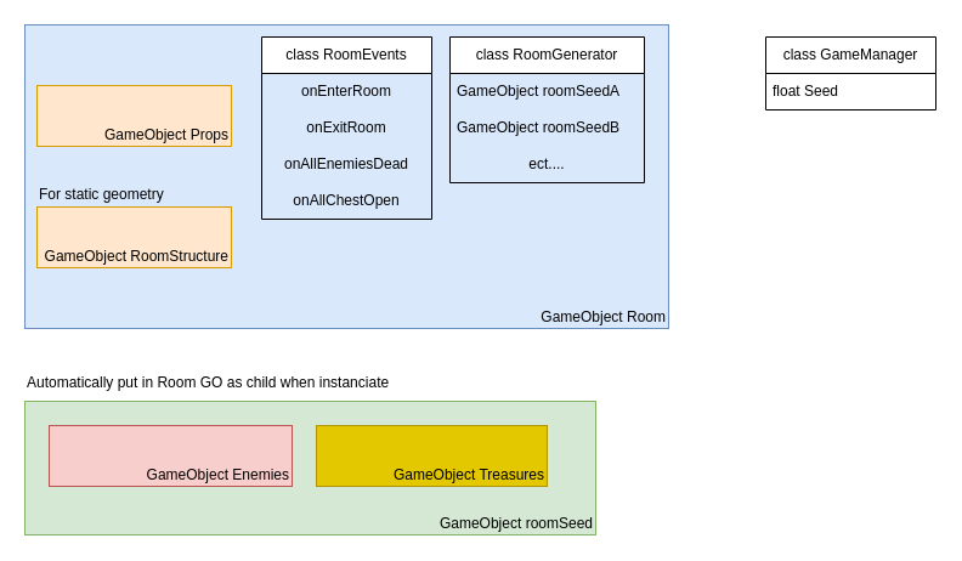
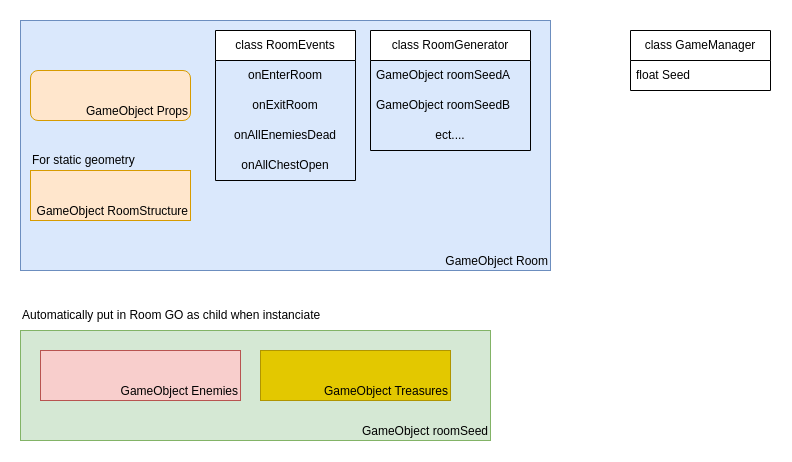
  <mxCell id="0" />
  <mxCell id="1" parent="0" />
  <mxCell id="2" value="GameObject Room" style="rounded=0;whiteSpace=wrap;html=1;fillColor=#dae8fc;strokeColor=#6c8ebf;align=right;verticalAlign=bottom;" parent="1" vertex="1"><mxGeometry x="20" y="20" width="530" height="250" as="geometry" /></mxCell>
  <mxCell id="3" value="class RoomGenerator" style="swimlane;fontStyle=0;childLayout=stackLayout;horizontal=1;startSize=30;horizontalStack=0;resizeParent=1;resizeParentMax=0;resizeLast=0;collapsible=1;marginBottom=0;whiteSpace=wrap;html=1;gradientColor=none;" parent="1" vertex="1"><mxGeometry x="370" y="30" width="160" height="120" as="geometry" /></mxCell>
  <mxCell id="4" value="GameObject roomSeedA" style="text;strokeColor=none;fillColor=none;align=left;verticalAlign=middle;spacingLeft=4;spacingRight=4;overflow=hidden;points=[[0,0.5],[1,0.5]];portConstraint=eastwest;rotatable=0;whiteSpace=wrap;html=1;" parent="3" vertex="1"><mxGeometry y="30" width="160" height="30" as="geometry" /></mxCell>
  <mxCell id="5" value="GameObject&amp;nbsp;roomSeedB" style="text;align=left;verticalAlign=middle;spacingLeft=4;spacingRight=4;overflow=hidden;points=[[0,0.5],[1,0.5]];portConstraint=eastwest;rotatable=0;whiteSpace=wrap;html=1;" parent="3" vertex="1"><mxGeometry y="60" width="160" height="30" as="geometry" /></mxCell>
  <mxCell id="6" value="ect...." style="text;html=1;strokeColor=none;fillColor=none;align=center;verticalAlign=middle;whiteSpace=wrap;rounded=0;" parent="3" vertex="1"><mxGeometry y="90" width="160" height="30" as="geometry" /></mxCell>
  <mxCell id="7" value="class GameManager" style="swimlane;fontStyle=0;childLayout=stackLayout;horizontal=1;startSize=30;horizontalStack=0;resizeParent=1;resizeParentMax=0;resizeLast=0;collapsible=1;marginBottom=0;whiteSpace=wrap;html=1;" parent="1" vertex="1"><mxGeometry x="630" y="30" width="140" height="60" as="geometry" /></mxCell>
  <mxCell id="8" value="float Seed" style="text;strokeColor=none;fillColor=none;align=left;verticalAlign=middle;spacingLeft=4;spacingRight=4;overflow=hidden;points=[[0,0.5],[1,0.5]];portConstraint=eastwest;rotatable=0;whiteSpace=wrap;html=1;" parent="7" vertex="1"><mxGeometry y="30" width="140" height="30" as="geometry" /></mxCell>
  <mxCell id="9" value="GameObject roomSeed" style="rounded=0;whiteSpace=wrap;html=1;verticalAlign=bottom;align=right;fillColor=#d5e8d4;strokeColor=#82b366;" parent="1" vertex="1"><mxGeometry x="20" y="330" width="470" height="110" as="geometry" /></mxCell>
- <mxCell id="10" value="GameObject Props" style="rounded=0;whiteSpace=wrap;html=1;fillColor=#ffe6cc;strokeColor=#d79b00;align=right;verticalAlign=bottom;" parent="1" vertex="1"><mxGeometry x="30" y="70" width="160" height="50" as="geometry" /></mxCell>
+ <mxCell id="10" value="GameObject Props" style="whiteSpace=wrap;html=1;fillColor=#ffe6cc;strokeColor=#d79b00;align=right;verticalAlign=bottom;rounded=1;" parent="1" vertex="1"><mxGeometry x="30" y="70" width="160" height="50" as="geometry" /></mxCell>
  <mxCell id="11" value="class RoomEvents" style="swimlane;fontStyle=0;childLayout=stackLayout;horizontal=1;startSize=30;horizontalStack=0;resizeParent=1;resizeParentMax=0;resizeLast=0;collapsible=1;marginBottom=0;whiteSpace=wrap;html=1;" parent="1" vertex="1"><mxGeometry x="215" y="30" width="140" height="150" as="geometry"><mxRectangle x="235" y="20" width="110" height="30" as="alternateBounds" /></mxGeometry></mxCell>
  <mxCell id="12" value="onEnterRoom " style="text;strokeColor=none;fillColor=none;align=center;verticalAlign=middle;spacingLeft=4;spacingRight=4;overflow=hidden;points=[[0,0.5],[1,0.5]];portConstraint=eastwest;rotatable=0;whiteSpace=wrap;html=1;" parent="11" vertex="1"><mxGeometry y="30" width="140" height="30" as="geometry" /></mxCell>
  <mxCell id="13" value="onExitRoom" style="text;strokeColor=none;fillColor=none;align=center;verticalAlign=middle;spacingLeft=4;spacingRight=4;overflow=hidden;points=[[0,0.5],[1,0.5]];portConstraint=eastwest;rotatable=0;whiteSpace=wrap;html=1;" parent="11" vertex="1"><mxGeometry y="60" width="140" height="30" as="geometry" /></mxCell>
  <mxCell id="14" value="onAllEnemiesDead" style="text;strokeColor=none;fillColor=none;align=center;verticalAlign=middle;spacingLeft=4;spacingRight=4;overflow=hidden;points=[[0,0.5],[1,0.5]];portConstraint=eastwest;rotatable=0;whiteSpace=wrap;html=1;" parent="11" vertex="1"><mxGeometry y="90" width="140" height="30" as="geometry" /></mxCell>
  <mxCell id="15" value="onAllChestOpen" style="text;html=1;strokeColor=none;fillColor=none;align=center;verticalAlign=middle;whiteSpace=wrap;rounded=0;" parent="11" vertex="1"><mxGeometry y="120" width="140" height="30" as="geometry" /></mxCell>
  <mxCell id="16" value="Automatically put in Room GO as child when instanciate" style="text;strokeColor=none;fillColor=none;align=left;verticalAlign=middle;rounded=0;html=1;whiteSpace=wrap;" parent="1" vertex="1"><mxGeometry x="20" y="300" width="430" height="30" as="geometry" /></mxCell>
  <mxCell id="17" value="&lt;div&gt;GameObject Enemies&lt;br&gt;&lt;/div&gt;" style="rounded=0;whiteSpace=wrap;html=1;align=right;verticalAlign=bottom;fillColor=#f8cecc;strokeColor=#b85450;" parent="1" vertex="1"><mxGeometry x="40" y="350" width="200" height="50" as="geometry" /></mxCell>
  <mxCell id="18" value="&lt;div&gt;GameObject Treasures&lt;br&gt;&lt;/div&gt;" style="rounded=0;whiteSpace=wrap;html=1;align=right;verticalAlign=bottom;fillColor=#e3c800;strokeColor=#B09500;fontColor=#000000;" parent="1" vertex="1"><mxGeometry x="260" y="350" width="190" height="50" as="geometry" /></mxCell>
  <mxCell id="19" value="GameObject RoomStructure" style="rounded=0;whiteSpace=wrap;html=1;fillColor=#ffe6cc;strokeColor=#d79b00;align=right;verticalAlign=bottom;" parent="1" vertex="1"><mxGeometry x="30" y="170" width="160" height="50" as="geometry" /></mxCell>
  <mxCell id="20" value="For static geometry" style="text;html=1;strokeColor=none;fillColor=none;align=left;verticalAlign=middle;whiteSpace=wrap;rounded=0;" parent="1" vertex="1"><mxGeometry x="30" y="150" width="160" height="20" as="geometry" /></mxCell>
